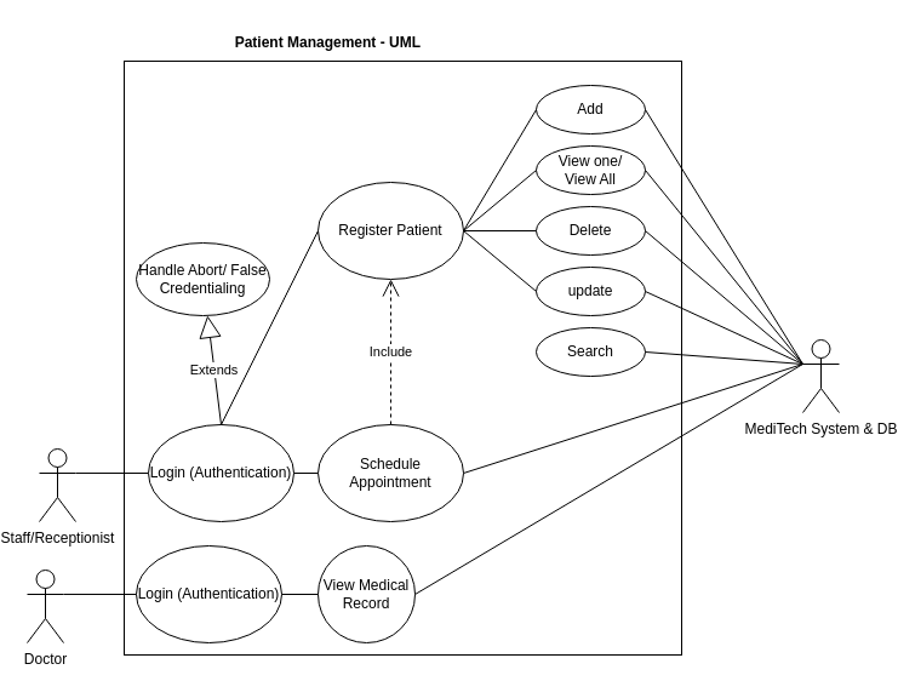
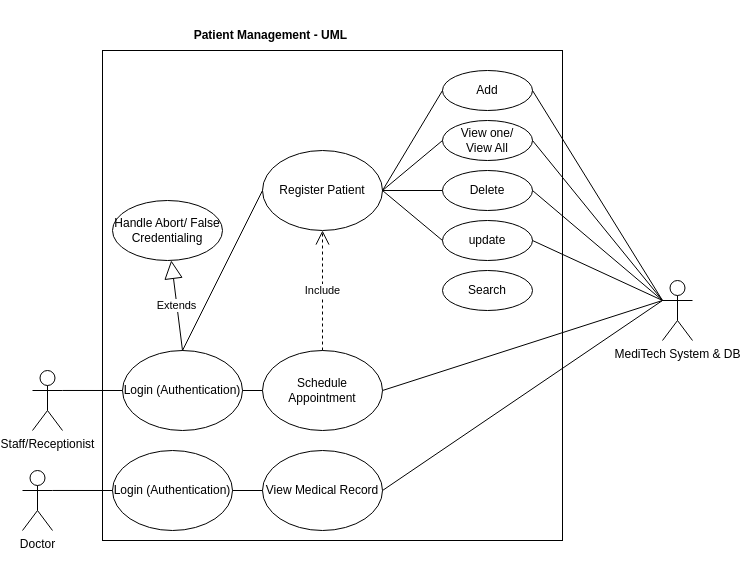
  <mxCell id="0" />
  <mxCell id="1" parent="0" />
  <mxCell id="2" value="" style="rounded=0;whiteSpace=wrap;html=1;" vertex="1" parent="1"><mxGeometry x="100" y="50" width="460" height="490" as="geometry" /></mxCell>
  <mxCell id="3" value="Staff/Receptionist" style="shape=umlActor;verticalLabelPosition=bottom;verticalAlign=top;html=1;outlineConnect=0;" vertex="1" parent="1"><mxGeometry x="30" y="370" width="30" height="60" as="geometry" /></mxCell>
  <mxCell id="4" value="Register Patient" style="ellipse;whiteSpace=wrap;html=1;" vertex="1" parent="1"><mxGeometry x="260" y="150" width="120" height="80" as="geometry" /></mxCell>
  <mxCell id="5" value="Schedule Appointment" style="ellipse;whiteSpace=wrap;html=1;" vertex="1" parent="1"><mxGeometry x="260" y="350" width="120" height="80" as="geometry" /></mxCell>
- <mxCell id="6" value="View Medical Record" style="ellipse;whiteSpace=wrap;html=1;" vertex="1" parent="1"><mxGeometry x="260" y="450" width="80" height="80" as="geometry" /></mxCell>
+ <mxCell id="6" value="View Medical Record" style="ellipse;whiteSpace=wrap;html=1;" vertex="1" parent="1"><mxGeometry x="260" y="450" width="120" height="80" as="geometry" /></mxCell>
  <mxCell id="7" value="Include" style="endArrow=open;endSize=12;dashed=1;html=1;rounded=0;entryX=0.5;entryY=1;entryDx=0;entryDy=0;exitX=0.5;exitY=0;exitDx=0;exitDy=0;" edge="1" parent="1" source="5" target="4"><mxGeometry width="160" relative="1" as="geometry"><mxPoint x="320" y="340" as="sourcePoint" /><mxPoint x="480" y="340" as="targetPoint" /></mxGeometry></mxCell>
  <mxCell id="8" value="&lt;b&gt;Patient Management - UML&amp;nbsp;&lt;/b&gt;" style="text;html=1;align=center;verticalAlign=middle;whiteSpace=wrap;rounded=0;" vertex="1" parent="1"><mxGeometry x="175" y="20" width="190" height="30" as="geometry" /></mxCell>
  <mxCell id="9" value="Login (Authentication)" style="ellipse;whiteSpace=wrap;html=1;" vertex="1" parent="1"><mxGeometry x="120" y="350" width="120" height="80" as="geometry" /></mxCell>
  <mxCell id="10" value="" style="endArrow=none;html=1;rounded=0;exitX=1;exitY=0.333;exitDx=0;exitDy=0;exitPerimeter=0;entryX=0;entryY=0.5;entryDx=0;entryDy=0;" edge="1" parent="1" source="3" target="9"><mxGeometry width="50" height="50" relative="1" as="geometry"><mxPoint x="380" y="260" as="sourcePoint" /><mxPoint x="430" y="210" as="targetPoint" /></mxGeometry></mxCell>
  <mxCell id="11" value="" style="endArrow=none;html=1;rounded=0;exitX=0.5;exitY=0;exitDx=0;exitDy=0;entryX=0;entryY=0.5;entryDx=0;entryDy=0;" edge="1" parent="1" source="9" target="4"><mxGeometry width="50" height="50" relative="1" as="geometry"><mxPoint x="380" y="260" as="sourcePoint" /><mxPoint x="430" y="210" as="targetPoint" /></mxGeometry></mxCell>
  <mxCell id="12" value="" style="endArrow=none;html=1;rounded=0;exitX=1;exitY=0.5;exitDx=0;exitDy=0;entryX=0;entryY=0.5;entryDx=0;entryDy=0;" edge="1" parent="1" source="9" target="5"><mxGeometry width="50" height="50" relative="1" as="geometry"><mxPoint x="380" y="260" as="sourcePoint" /><mxPoint x="430" y="210" as="targetPoint" /></mxGeometry></mxCell>
  <mxCell id="13" value="Doctor" style="shape=umlActor;verticalLabelPosition=bottom;verticalAlign=top;html=1;outlineConnect=0;" vertex="1" parent="1"><mxGeometry x="20" y="470" width="30" height="60" as="geometry" /></mxCell>
  <mxCell id="14" value="MediTech System &amp;amp; DB" style="shape=umlActor;verticalLabelPosition=bottom;verticalAlign=top;html=1;outlineConnect=0;" vertex="1" parent="1"><mxGeometry x="660" y="280" width="30" height="60" as="geometry" /></mxCell>
  <mxCell id="15" value="" style="endArrow=none;html=1;rounded=0;exitX=1;exitY=0.5;exitDx=0;exitDy=0;entryX=0;entryY=0.333;entryDx=0;entryDy=0;entryPerimeter=0;" edge="1" parent="1" source="5" target="14"><mxGeometry width="50" height="50" relative="1" as="geometry"><mxPoint x="380" y="260" as="sourcePoint" /><mxPoint x="430" y="210" as="targetPoint" /></mxGeometry></mxCell>
  <mxCell id="16" value="Login (Authentication)" style="ellipse;whiteSpace=wrap;html=1;" vertex="1" parent="1"><mxGeometry x="110" y="450" width="120" height="80" as="geometry" /></mxCell>
  <mxCell id="17" value="" style="endArrow=none;html=1;rounded=0;exitX=1;exitY=0.333;exitDx=0;exitDy=0;exitPerimeter=0;entryX=0;entryY=0.5;entryDx=0;entryDy=0;" edge="1" parent="1" source="13" target="16"><mxGeometry width="50" height="50" relative="1" as="geometry"><mxPoint x="380" y="360" as="sourcePoint" /><mxPoint x="430" y="310" as="targetPoint" /></mxGeometry></mxCell>
  <mxCell id="18" value="" style="endArrow=none;html=1;rounded=0;exitX=1;exitY=0.5;exitDx=0;exitDy=0;entryX=0;entryY=0.5;entryDx=0;entryDy=0;" edge="1" parent="1" source="16" target="6"><mxGeometry width="50" height="50" relative="1" as="geometry"><mxPoint x="380" y="360" as="sourcePoint" /><mxPoint x="430" y="310" as="targetPoint" /></mxGeometry></mxCell>
  <mxCell id="19" value="" style="endArrow=none;html=1;rounded=0;exitX=1;exitY=0.5;exitDx=0;exitDy=0;entryX=0;entryY=0.333;entryDx=0;entryDy=0;entryPerimeter=0;" edge="1" parent="1" source="6" target="14"><mxGeometry width="50" height="50" relative="1" as="geometry"><mxPoint x="380" y="260" as="sourcePoint" /><mxPoint x="430" y="210" as="targetPoint" /></mxGeometry></mxCell>
  <mxCell id="20" value="Add" style="ellipse;whiteSpace=wrap;html=1;" vertex="1" parent="1"><mxGeometry x="440" y="70" width="90" height="40" as="geometry" /></mxCell>
  <mxCell id="21" value="View one/&lt;div&gt;View All&lt;/div&gt;" style="ellipse;whiteSpace=wrap;html=1;" vertex="1" parent="1"><mxGeometry x="440" y="120" width="90" height="40" as="geometry" /></mxCell>
  <mxCell id="22" value="Delete" style="ellipse;whiteSpace=wrap;html=1;" vertex="1" parent="1"><mxGeometry x="440" y="170" width="90" height="40" as="geometry" /></mxCell>
  <mxCell id="23" value="update" style="ellipse;whiteSpace=wrap;html=1;" vertex="1" parent="1"><mxGeometry x="440" y="220" width="90" height="40" as="geometry" /></mxCell>
  <mxCell id="24" value="Search" style="ellipse;whiteSpace=wrap;html=1;" vertex="1" parent="1"><mxGeometry x="440" y="270" width="90" height="40" as="geometry" /></mxCell>
  <mxCell id="25" value="" style="endArrow=none;html=1;rounded=0;exitX=1;exitY=0.5;exitDx=0;exitDy=0;entryX=0;entryY=0.5;entryDx=0;entryDy=0;" edge="1" parent="1" source="4" target="20"><mxGeometry width="50" height="50" relative="1" as="geometry"><mxPoint x="380" y="300" as="sourcePoint" /><mxPoint x="430" y="250" as="targetPoint" /></mxGeometry></mxCell>
  <mxCell id="26" value="" style="endArrow=none;html=1;rounded=0;exitX=1;exitY=0.5;exitDx=0;exitDy=0;entryX=0;entryY=0.5;entryDx=0;entryDy=0;" edge="1" parent="1" source="4" target="21"><mxGeometry width="50" height="50" relative="1" as="geometry"><mxPoint x="380" y="300" as="sourcePoint" /><mxPoint x="430" y="250" as="targetPoint" /></mxGeometry></mxCell>
  <mxCell id="27" value="" style="endArrow=none;html=1;rounded=0;exitX=1;exitY=0.5;exitDx=0;exitDy=0;entryX=0;entryY=0.5;entryDx=0;entryDy=0;" edge="1" parent="1" source="4" target="22"><mxGeometry width="50" height="50" relative="1" as="geometry"><mxPoint x="380" y="300" as="sourcePoint" /><mxPoint x="430" y="250" as="targetPoint" /></mxGeometry></mxCell>
  <mxCell id="28" value="" style="endArrow=none;html=1;rounded=0;exitX=1;exitY=0.5;exitDx=0;exitDy=0;entryX=0;entryY=0.5;entryDx=0;entryDy=0;" edge="1" parent="1" source="4" target="23"><mxGeometry width="50" height="50" relative="1" as="geometry"><mxPoint x="380" y="300" as="sourcePoint" /><mxPoint x="430" y="250" as="targetPoint" /></mxGeometry></mxCell>
  <mxCell id="29" value="" style="endArrow=none;html=1;rounded=0;exitX=1;exitY=0.5;exitDx=0;exitDy=0;entryX=0;entryY=0.333;entryDx=0;entryDy=0;entryPerimeter=0;" edge="1" parent="1" source="20" target="14"><mxGeometry width="50" height="50" relative="1" as="geometry"><mxPoint x="380" y="300" as="sourcePoint" /><mxPoint x="430" y="250" as="targetPoint" /></mxGeometry></mxCell>
  <mxCell id="30" value="" style="endArrow=none;html=1;rounded=0;exitX=1;exitY=0.5;exitDx=0;exitDy=0;entryX=0;entryY=0.333;entryDx=0;entryDy=0;entryPerimeter=0;" edge="1" parent="1" source="21" target="14"><mxGeometry width="50" height="50" relative="1" as="geometry"><mxPoint x="380" y="300" as="sourcePoint" /><mxPoint x="430" y="250" as="targetPoint" /></mxGeometry></mxCell>
  <mxCell id="31" value="" style="endArrow=none;html=1;rounded=0;entryX=1;entryY=0.5;entryDx=0;entryDy=0;exitX=0;exitY=0.333;exitDx=0;exitDy=0;exitPerimeter=0;" edge="1" parent="1" source="14" target="22"><mxGeometry width="50" height="50" relative="1" as="geometry"><mxPoint x="380" y="300" as="sourcePoint" /><mxPoint x="430" y="250" as="targetPoint" /></mxGeometry></mxCell>
- <mxCell id="32" value="" style="endArrow=none;html=1;rounded=0;entryX=0;entryY=0.333;entryDx=0;entryDy=0;entryPerimeter=0;exitX=1;exitY=0.5;exitDx=0;exitDy=0;" edge="1" parent="1" source="24" target="14"><mxGeometry width="50" height="50" relative="1" as="geometry"><mxPoint x="380" y="300" as="sourcePoint" /><mxPoint x="430" y="250" as="targetPoint" /></mxGeometry></mxCell>
  <mxCell id="33" value="" style="endArrow=none;html=1;rounded=0;entryX=0;entryY=0.333;entryDx=0;entryDy=0;entryPerimeter=0;exitX=1;exitY=0.5;exitDx=0;exitDy=0;" edge="1" parent="1" source="23" target="14"><mxGeometry width="50" height="50" relative="1" as="geometry"><mxPoint x="380" y="300" as="sourcePoint" /><mxPoint x="430" y="250" as="targetPoint" /></mxGeometry></mxCell>
  <mxCell id="34" value="Handle Abort/ False Credentialing" style="ellipse;whiteSpace=wrap;html=1;" vertex="1" parent="1"><mxGeometry x="110" y="200" width="110" height="60" as="geometry" /></mxCell>
  <mxCell id="35" value="Extends" style="endArrow=block;endSize=16;endFill=0;html=1;rounded=0;exitX=0.5;exitY=0;exitDx=0;exitDy=0;" edge="1" parent="1" source="9" target="34"><mxGeometry width="160" relative="1" as="geometry"><mxPoint x="320" y="280" as="sourcePoint" /><mxPoint x="480" y="280" as="targetPoint" /></mxGeometry></mxCell>
